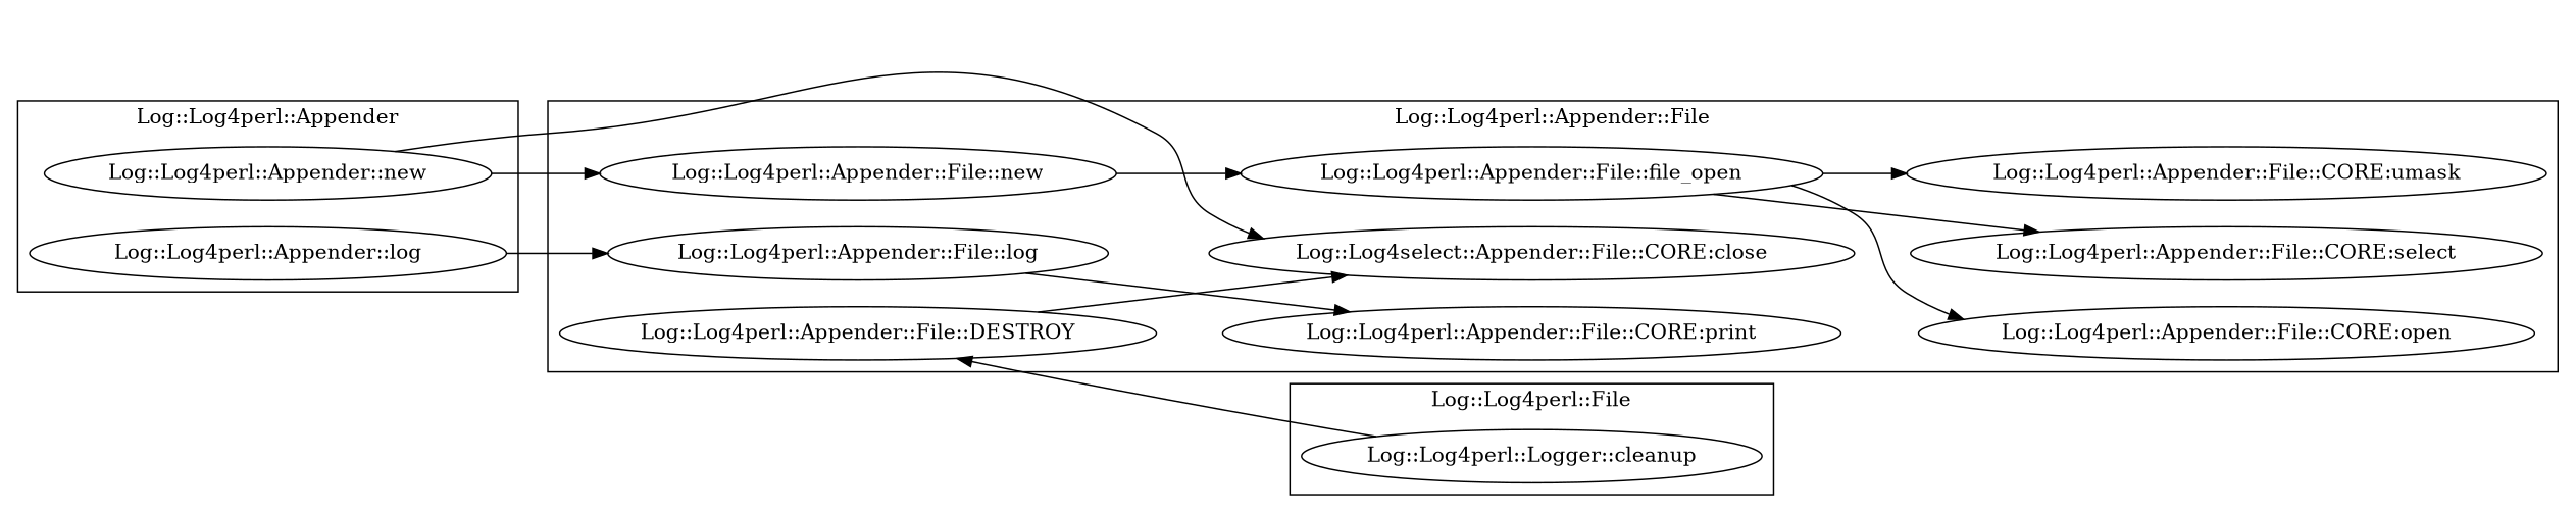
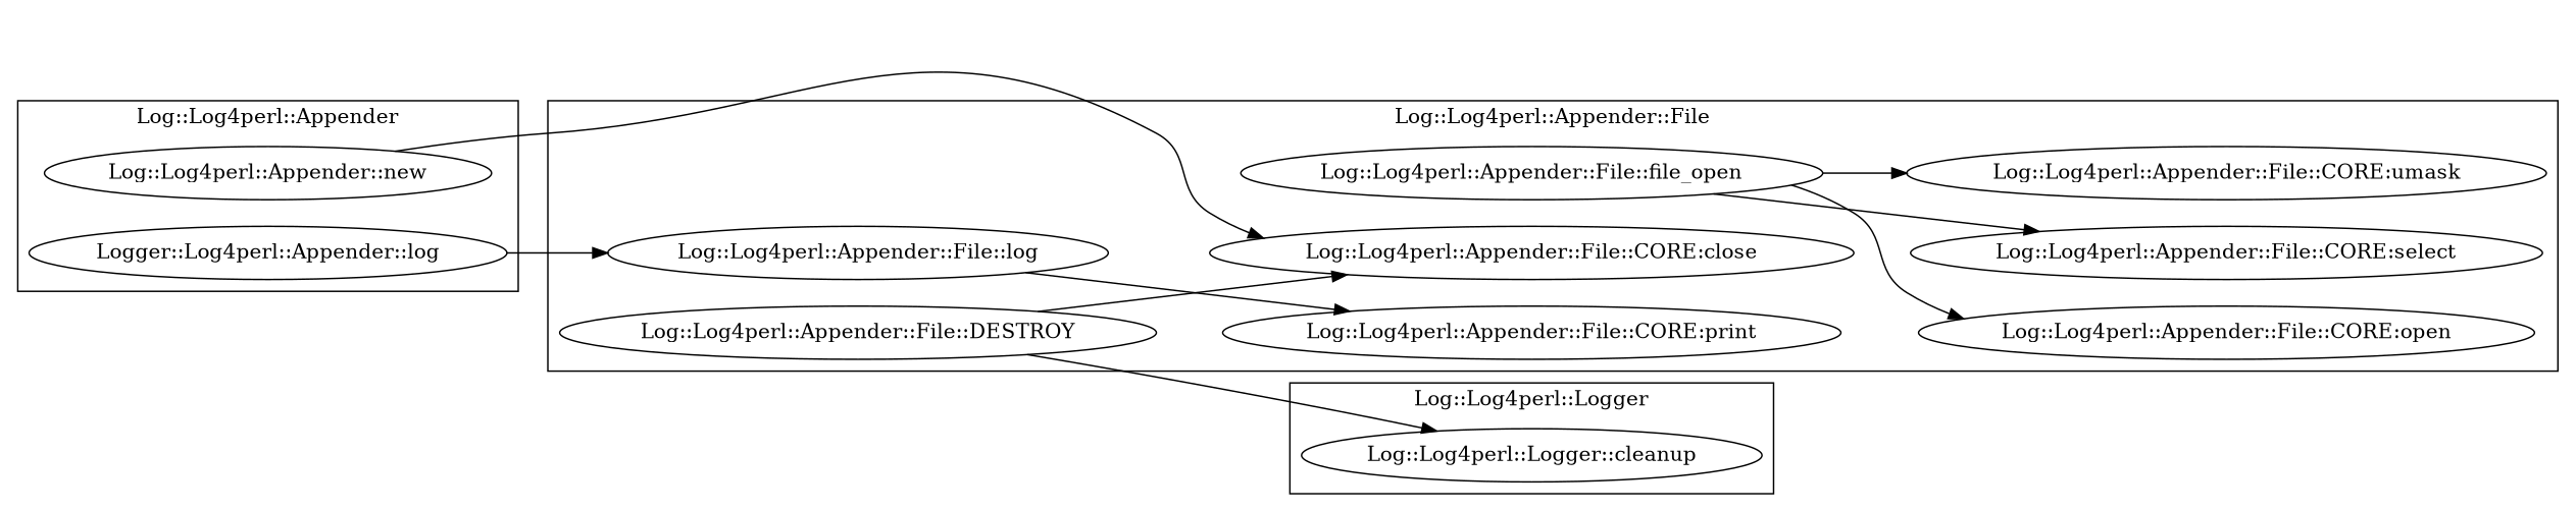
  digraph {
    rankdir=LR
    "Log::Log4perl::Appender::File::CORE:open"
    "Log::Log4perl::Appender::File::CORE:select"
    "Log::Log4perl::Appender::File::DESTROY"
    "Log::Log4perl::Appender::File::CORE:umask"
    "Log::Log4perl::Appender::File::log"
    "Log::Log4perl::Appender::File::CORE:print"
-   "Log::Log4perl::Appender::File::new"
    "Log::Log4perl::Appender::File::file_open"
-   "Log::Log4perl::Appender::File::CORE:close" [label="Log::Log4select::Appender::File::CORE:close"]
+   "Log::Log4perl::Appender::File::CORE:close"
    "Log::Log4perl::Appender::new"
-   "Log::Log4perl::Appender::log"
+   "Log::Log4perl::Appender::log" [label="Logger::Log4perl::Appender::log"]
    "Log::Log4perl::Logger::cleanup"
    subgraph cluster_1 {
      label="Log::Log4perl::Appender::File"
      "Log::Log4perl::Appender::File::CORE:open"
      "Log::Log4perl::Appender::File::CORE:select"
      "Log::Log4perl::Appender::File::DESTROY"
      "Log::Log4perl::Appender::File::CORE:umask"
      "Log::Log4perl::Appender::File::log"
      "Log::Log4perl::Appender::File::CORE:print"
-     "Log::Log4perl::Appender::File::new"
      "Log::Log4perl::Appender::File::file_open"
      "Log::Log4perl::Appender::File::CORE:close"
    }
    subgraph cluster_2 {
      label="Log::Log4perl::Appender"
      "Log::Log4perl::Appender::new"
      "Log::Log4perl::Appender::log"
    }
    subgraph cluster_3 {
-     label="Log::Log4perl::File"
+     label="Log::Log4perl::Logger"
      "Log::Log4perl::Logger::cleanup"
    }
    "Log::Log4perl::Appender::File::DESTROY" -> "Log::Log4perl::Appender::File::CORE:close"
    "Log::Log4perl::Appender::File::log" -> "Log::Log4perl::Appender::File::CORE:print"
-   "Log::Log4perl::Appender::File::new" -> "Log::Log4perl::Appender::File::file_open"
    "Log::Log4perl::Appender::File::file_open" -> "Log::Log4perl::Appender::File::CORE:open"
    "Log::Log4perl::Appender::File::file_open" -> "Log::Log4perl::Appender::File::CORE:select"
    "Log::Log4perl::Appender::File::file_open" -> "Log::Log4perl::Appender::File::CORE:umask"
-   "Log::Log4perl::Appender::new" -> "Log::Log4perl::Appender::File::new"
    "Log::Log4perl::Appender::new" -> "Log::Log4perl::Appender::File::CORE:close"
    "Log::Log4perl::Appender::log" -> "Log::Log4perl::Appender::File::log"
-   "Log::Log4perl::Logger::cleanup" -> "Log::Log4perl::Appender::File::DESTROY"
+   "Log::Log4perl::Appender::File::DESTROY" -> "Log::Log4perl::Logger::cleanup"
  }
